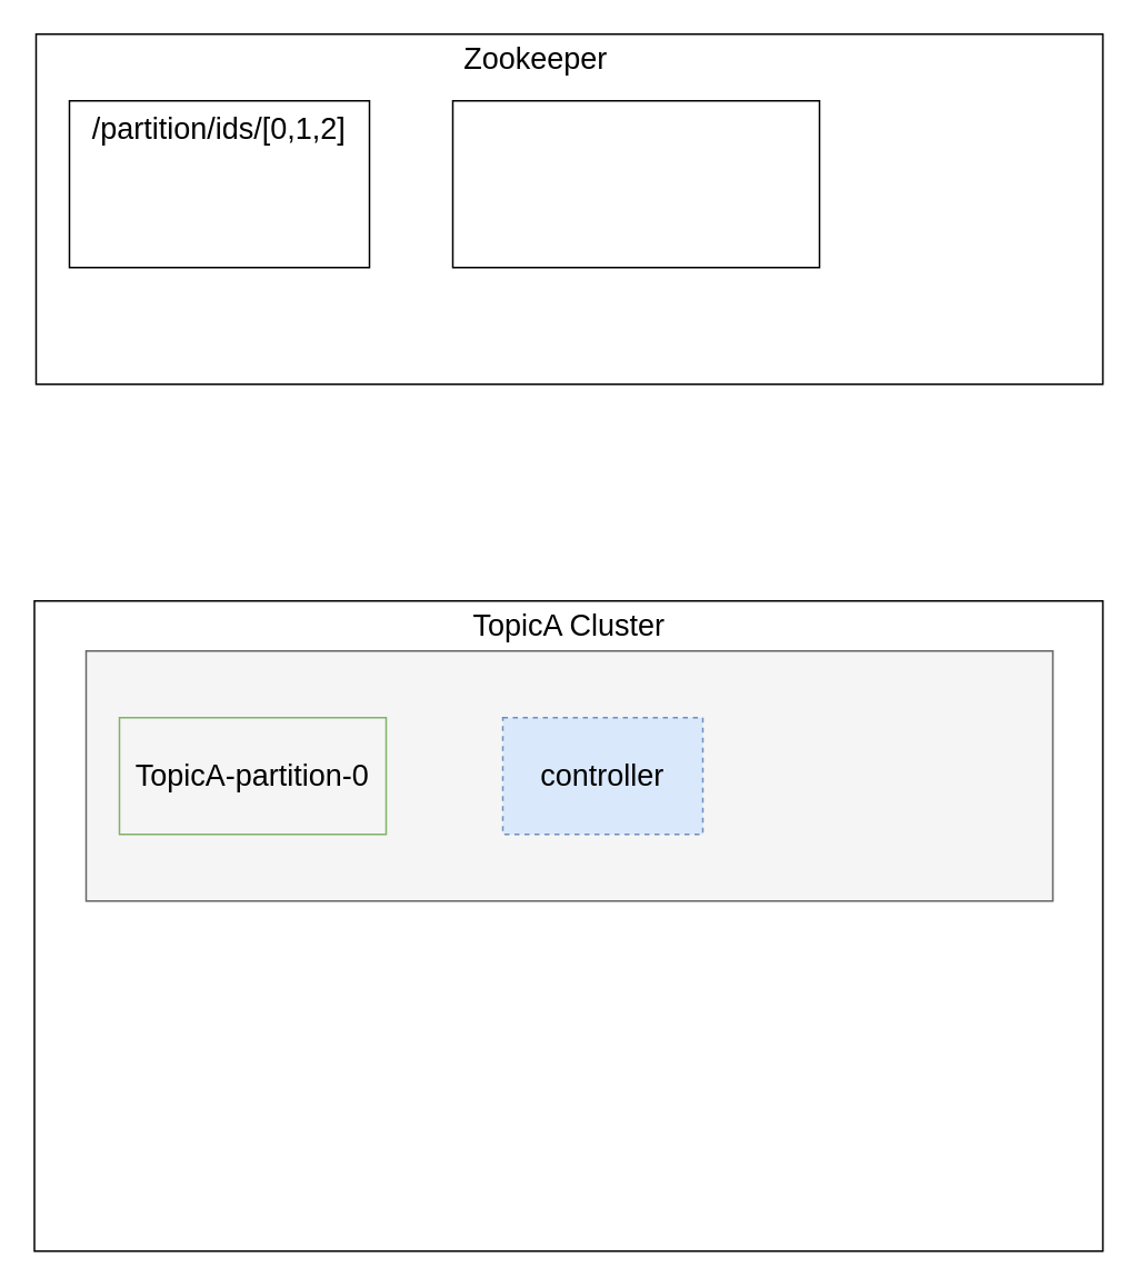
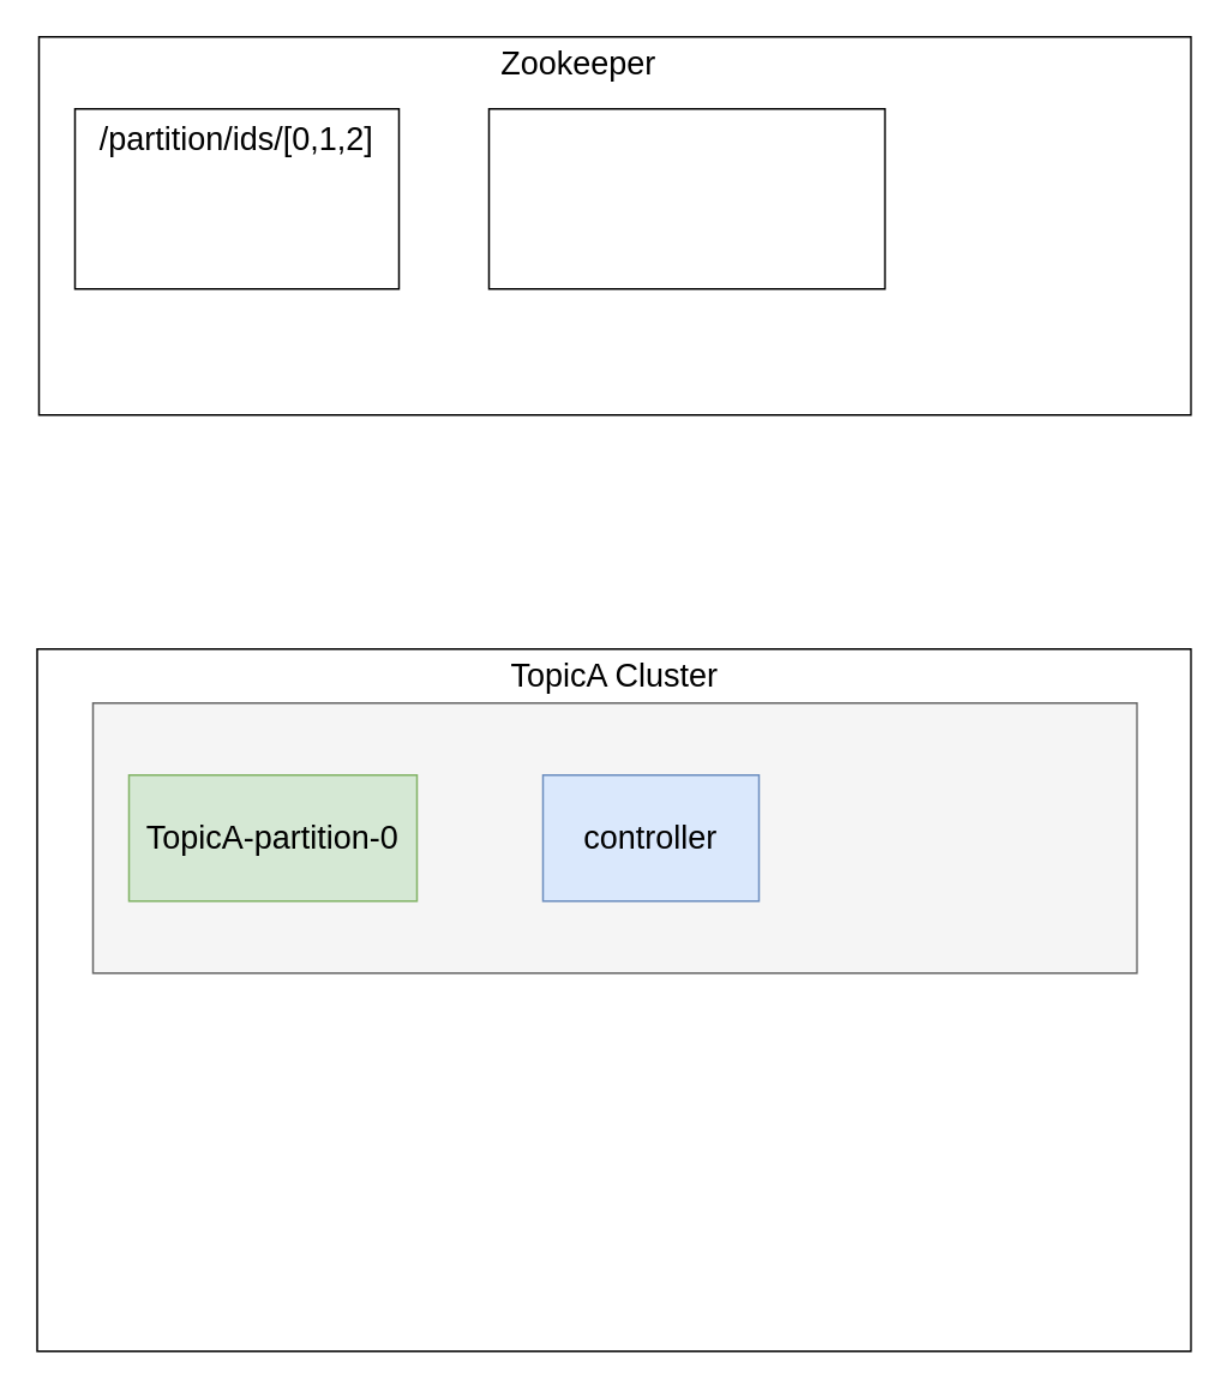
  <mxCell id="0" />
  <mxCell id="1" parent="0" />
  <mxCell id="2" value="" style="rounded=0;whiteSpace=wrap;html=1;fontSize=18;" vertex="1" parent="1"><mxGeometry x="20" y="360" width="641" height="390" as="geometry" /></mxCell>
  <mxCell id="3" value="" style="rounded=0;whiteSpace=wrap;html=1;fillColor=#f5f5f5;fontColor=#333333;strokeColor=#666666;" vertex="1" parent="1"><mxGeometry x="51" y="390" width="580" height="150" as="geometry" /></mxCell>
- <mxCell id="4" value="&lt;span style=&quot;font-size: 18px;&quot;&gt;TopicA-partition-0&lt;/span&gt;" style="rounded=0;whiteSpace=wrap;html=1;fillColor=#f5f5f5;strokeColor=#82b366;" vertex="1" parent="1"><mxGeometry x="71" y="430" width="160" height="70" as="geometry" /></mxCell>
- <mxCell id="5" value="&lt;font style=&quot;font-size: 18px;&quot;&gt;controller&lt;/font&gt;" style="rounded=0;whiteSpace=wrap;html=1;fillColor=#dae8fc;strokeColor=#6c8ebf;dashed=1;" vertex="1" parent="1"><mxGeometry x="301" y="430" width="120" height="70" as="geometry" /></mxCell>
+ <mxCell id="4" value="&lt;span style=&quot;font-size: 18px;&quot;&gt;TopicA-partition-0&lt;/span&gt;" style="rounded=0;whiteSpace=wrap;html=1;fillColor=#d5e8d4;strokeColor=#82b366;" vertex="1" parent="1"><mxGeometry x="71" y="430" width="160" height="70" as="geometry" /></mxCell>
+ <mxCell id="5" value="&lt;font style=&quot;font-size: 18px;&quot;&gt;controller&lt;/font&gt;" style="rounded=0;whiteSpace=wrap;html=1;fillColor=#dae8fc;strokeColor=#6c8ebf;" vertex="1" parent="1"><mxGeometry x="301" y="430" width="120" height="70" as="geometry" /></mxCell>
  <mxCell id="6" value="TopicA Cluster" style="text;html=1;strokeColor=none;fillColor=none;align=center;verticalAlign=middle;whiteSpace=wrap;rounded=0;fontSize=18;" vertex="1" parent="1"><mxGeometry x="261" y="360" width="160" height="30" as="geometry" /></mxCell>
  <mxCell id="7" value="" style="rounded=0;whiteSpace=wrap;html=1;" vertex="1" parent="1"><mxGeometry x="21" y="20" width="640" height="210" as="geometry" /></mxCell>
  <mxCell id="8" value="Zookeeper" style="text;html=1;strokeColor=none;fillColor=none;align=center;verticalAlign=middle;whiteSpace=wrap;rounded=0;fontSize=18;" vertex="1" parent="1"><mxGeometry x="291" y="20" width="60" height="30" as="geometry" /></mxCell>
  <mxCell id="9" value="&lt;font style=&quot;font-size: 18px;&quot;&gt;/partition/ids/[0,1,2]&lt;/font&gt;" style="rounded=0;whiteSpace=wrap;html=1;verticalAlign=top;" vertex="1" parent="1"><mxGeometry x="41" y="60" width="180" height="100" as="geometry" /></mxCell>
  <mxCell id="10" value="" style="rounded=0;whiteSpace=wrap;html=1;" vertex="1" parent="1"><mxGeometry x="271" y="60" width="220" height="100" as="geometry" /></mxCell>
